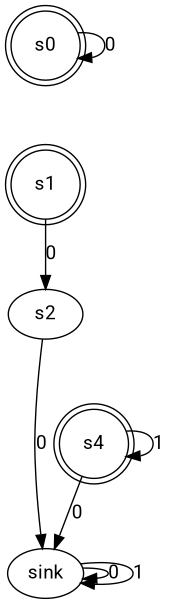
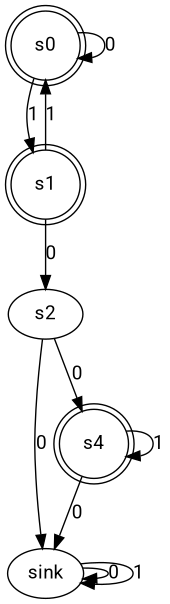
  digraph {
    fontname=Roboto
    node [fontname=Roboto shape=doublecircle]
    edge [fontname=Roboto]
    n1 [label=s0]
    n2 [label=s1]
    n3 [label=s2 shape=""]
    n4 [label=sink shape=""]
    n5 [label=s4]
    n1 -> n1 [label=0]
+   n1 -> n2 [label=1]
+   n2 -> n1 [label=1]
    n2 -> n3 [label=0]
    n3 -> n4 [label=0]
+   n3 -> n5 [label=0]
    n4 -> n4 [label=0]
    n4 -> n4 [label=1]
    n5 -> n4 [label=0]
    n5 -> n5 [label=1]
  }
